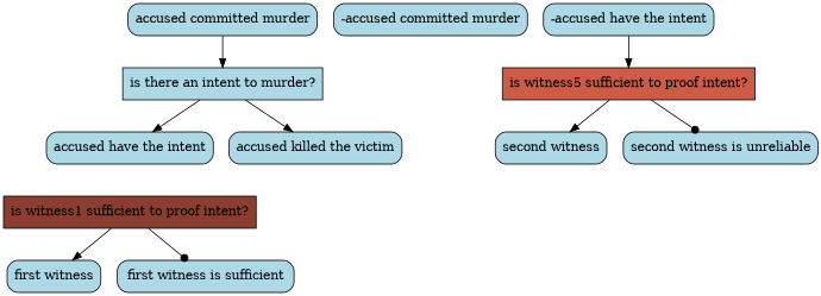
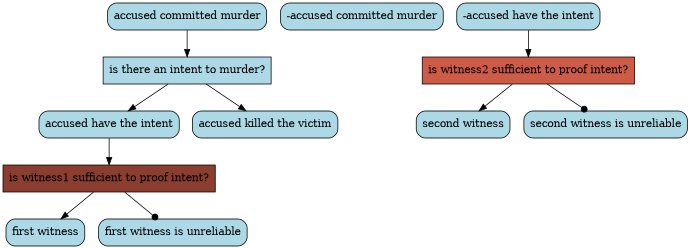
  digraph {
    node [color=black fillcolor=lightblue fixedsize=false shape=box style="rounded,filled"]
    "is there an intent to murder?" [style=filled]
    "accused have the intent"
    "accused killed the victim"
    "is witness1 sufficient to proof intent?" [fillcolor=coral4 style=filled]
    "accused committed murder"
    "-accused committed murder"
    "first witness"
-   "first witness is unreliable" [label="first witness is sufficient"]
-   "is witness2 sufficient to proof intent?" [fillcolor=coral3 style=filled label="is witness5 sufficient to proof intent?"]
+   "first witness is unreliable"
+   "is witness2 sufficient to proof intent?" [fillcolor=coral3 style=filled]
    "-accused have the intent"
    "second witness"
    "second witness is unreliable"
    "is there an intent to murder?" -> "accused have the intent"
    "is there an intent to murder?" -> "accused killed the victim"
+   "accused have the intent" -> "is witness1 sufficient to proof intent?"
    "is witness1 sufficient to proof intent?" -> "first witness"
    "is witness1 sufficient to proof intent?" -> "first witness is unreliable" [arrowhead=dot]
    "accused committed murder" -> "is there an intent to murder?"
    "is witness2 sufficient to proof intent?" -> "second witness"
    "is witness2 sufficient to proof intent?" -> "second witness is unreliable" [arrowhead=dot]
    "-accused have the intent" -> "is witness2 sufficient to proof intent?"
  }
